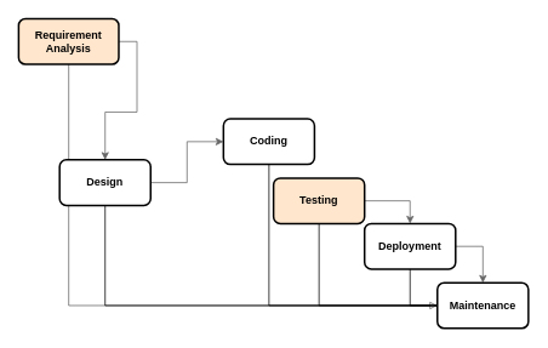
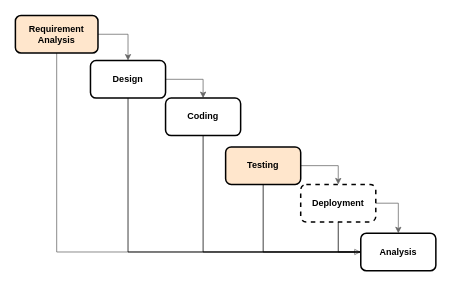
  <mxCell id="0" />
  <mxCell id="1" parent="0" />
  <mxCell id="2" style="edgeStyle=orthogonalEdgeStyle;rounded=0;orthogonalLoop=1;jettySize=auto;html=1;exitX=1;exitY=0.5;exitDx=0;exitDy=0;entryX=0.5;entryY=0;entryDx=0;entryDy=0;fillColor=#f5f5f5;strokeColor=#666666;" edge="1" parent="1" source="4" target="6"><mxGeometry relative="1" as="geometry" /></mxCell>
  <mxCell id="3" style="edgeStyle=orthogonalEdgeStyle;rounded=0;orthogonalLoop=1;jettySize=auto;html=1;exitX=0.5;exitY=1;exitDx=0;exitDy=0;entryX=0;entryY=0.5;entryDx=0;entryDy=0;fillColor=#f5f5f5;strokeColor=#666666;endArrow=block;endFill=0;" edge="1" parent="1" source="4" target="16"><mxGeometry relative="1" as="geometry" /></mxCell>
  <mxCell id="4" value="Requirement Analysis" style="whiteSpace=wrap;strokeWidth=2;rounded=1;labelBackgroundColor=none;fontStyle=1;fillColor=#ffe6cc;" parent="1" vertex="1"><mxGeometry x="20" y="20" width="110" height="50" as="geometry" /></mxCell>
  <mxCell id="5" style="edgeStyle=orthogonalEdgeStyle;rounded=0;orthogonalLoop=1;jettySize=auto;html=1;exitX=1;exitY=0.5;exitDx=0;exitDy=0;fillColor=#f5f5f5;strokeColor=#666666;" edge="1" parent="1" source="6" target="7"><mxGeometry relative="1" as="geometry" /></mxCell>
- <mxCell id="6" value="Design" style="whiteSpace=wrap;strokeWidth=2;rounded=1;labelBackgroundColor=none;fontStyle=1" vertex="1" parent="1"><mxGeometry x="65" y="175" width="100" height="50" as="geometry" /></mxCell>
- <mxCell id="7" value="Coding" style="whiteSpace=wrap;strokeWidth=2;rounded=1;labelBackgroundColor=none;fontStyle=1" vertex="1" parent="1"><mxGeometry x="245" y="130" width="100" height="50" as="geometry" /></mxCell>
+ <mxCell id="6" value="Design" style="whiteSpace=wrap;strokeWidth=2;rounded=1;labelBackgroundColor=none;fontStyle=1" vertex="1" parent="1"><mxGeometry x="120" y="80" width="100" height="50" as="geometry" /></mxCell>
+ <mxCell id="7" value="Coding" style="whiteSpace=wrap;strokeWidth=2;rounded=1;labelBackgroundColor=none;fontStyle=1" vertex="1" parent="1"><mxGeometry x="220" y="130" width="100" height="50" as="geometry" /></mxCell>
  <mxCell id="8" style="edgeStyle=orthogonalEdgeStyle;rounded=0;orthogonalLoop=1;jettySize=auto;html=1;exitX=1;exitY=0.5;exitDx=0;exitDy=0;entryX=0.5;entryY=0;entryDx=0;entryDy=0;fillColor=#f5f5f5;strokeColor=#666666;" edge="1" parent="1" source="9" target="11"><mxGeometry relative="1" as="geometry" /></mxCell>
  <mxCell id="9" value="Testing" style="whiteSpace=wrap;strokeWidth=2;rounded=1;labelBackgroundColor=none;fontStyle=1;fillColor=#ffe6cc;" vertex="1" parent="1"><mxGeometry x="300" y="195" width="100" height="50" as="geometry" /></mxCell>
  <mxCell id="10" style="edgeStyle=orthogonalEdgeStyle;rounded=0;orthogonalLoop=1;jettySize=auto;html=1;exitX=1;exitY=0.5;exitDx=0;exitDy=0;entryX=0.5;entryY=0;entryDx=0;entryDy=0;fillColor=#f5f5f5;strokeColor=#666666;" edge="1" parent="1" source="11" target="16"><mxGeometry relative="1" as="geometry" /></mxCell>
- <mxCell id="11" value="Deployment" style="whiteSpace=wrap;strokeWidth=2;rounded=1;labelBackgroundColor=none;fontStyle=1" vertex="1" parent="1"><mxGeometry x="400" y="245" width="100" height="50" as="geometry" /></mxCell>
+ <mxCell id="11" value="Deployment" style="whiteSpace=wrap;strokeWidth=2;rounded=1;labelBackgroundColor=none;fontStyle=1;dashed=1;" vertex="1" parent="1"><mxGeometry x="400" y="245" width="100" height="50" as="geometry" /></mxCell>
  <mxCell id="12" style="edgeStyle=orthogonalEdgeStyle;rounded=0;orthogonalLoop=1;jettySize=auto;html=1;exitX=0;exitY=0.5;exitDx=0;exitDy=0;entryX=0.5;entryY=1;entryDx=0;entryDy=0;endArrow=none;endFill=0;" edge="1" parent="1" source="16" target="6"><mxGeometry relative="1" as="geometry" /></mxCell>
  <mxCell id="13" style="edgeStyle=orthogonalEdgeStyle;rounded=0;orthogonalLoop=1;jettySize=auto;html=1;exitX=0;exitY=0.5;exitDx=0;exitDy=0;entryX=0.5;entryY=1;entryDx=0;entryDy=0;endArrow=none;endFill=0;" edge="1" parent="1" source="16" target="7"><mxGeometry relative="1" as="geometry" /></mxCell>
  <mxCell id="14" style="edgeStyle=orthogonalEdgeStyle;rounded=0;orthogonalLoop=1;jettySize=auto;html=1;exitX=0;exitY=0.5;exitDx=0;exitDy=0;entryX=0.5;entryY=1;entryDx=0;entryDy=0;endArrow=none;endFill=0;" edge="1" parent="1" source="16" target="9"><mxGeometry relative="1" as="geometry" /></mxCell>
  <mxCell id="15" style="edgeStyle=orthogonalEdgeStyle;rounded=0;orthogonalLoop=1;jettySize=auto;html=1;exitX=0;exitY=0.5;exitDx=0;exitDy=0;endArrow=none;endFill=0;" edge="1" parent="1" source="16" target="11"><mxGeometry relative="1" as="geometry" /></mxCell>
- <mxCell id="16" value="Maintenance" style="whiteSpace=wrap;strokeWidth=2;rounded=1;labelBackgroundColor=none;fontStyle=1" vertex="1" parent="1"><mxGeometry x="480" y="310" width="100" height="50" as="geometry" /></mxCell>
+ <mxCell id="16" value="Analysis" style="whiteSpace=wrap;strokeWidth=2;rounded=1;labelBackgroundColor=none;fontStyle=1" vertex="1" parent="1"><mxGeometry x="480" y="310" width="100" height="50" as="geometry" /></mxCell>
